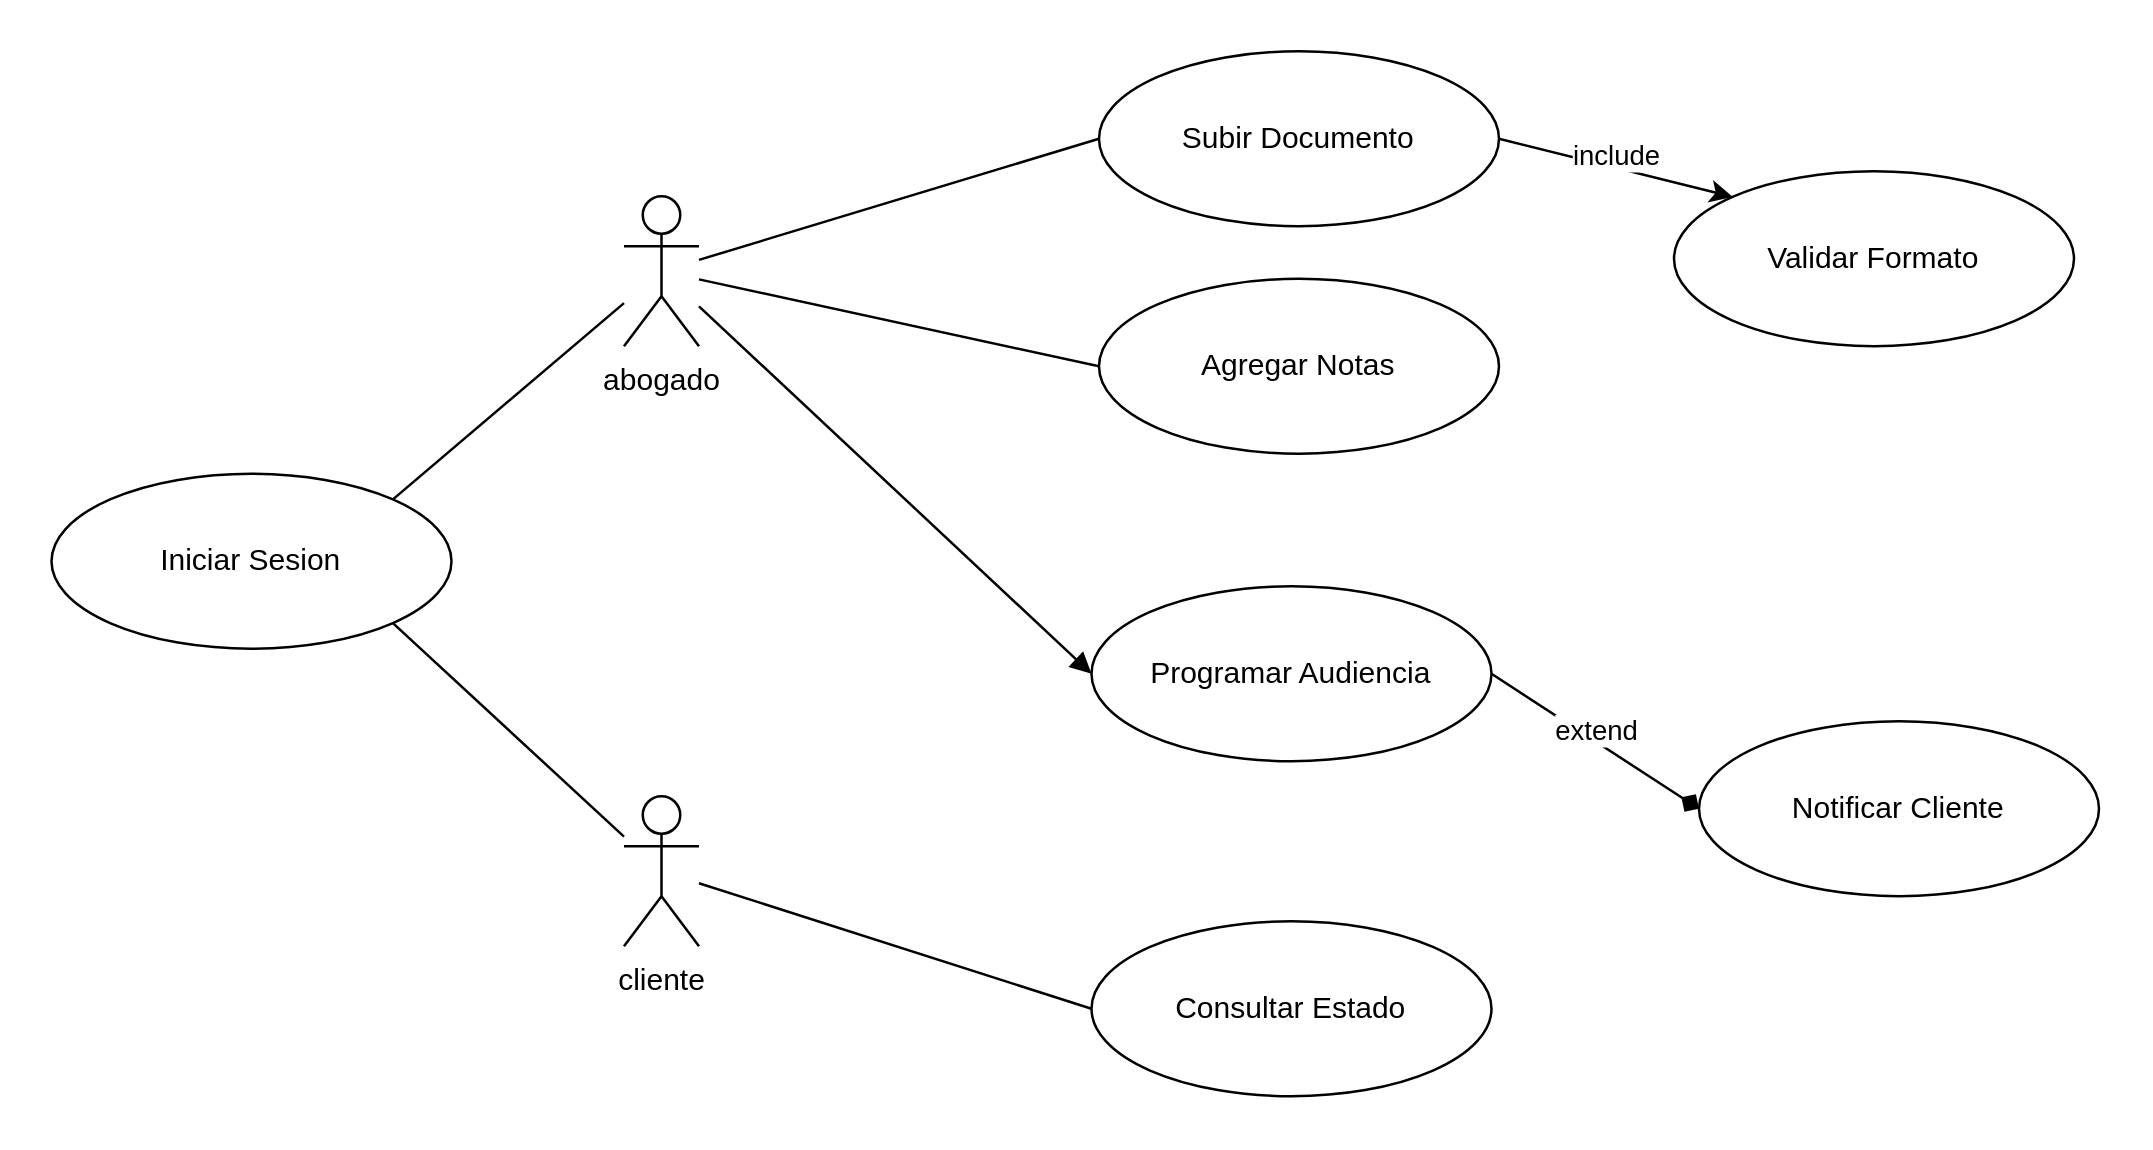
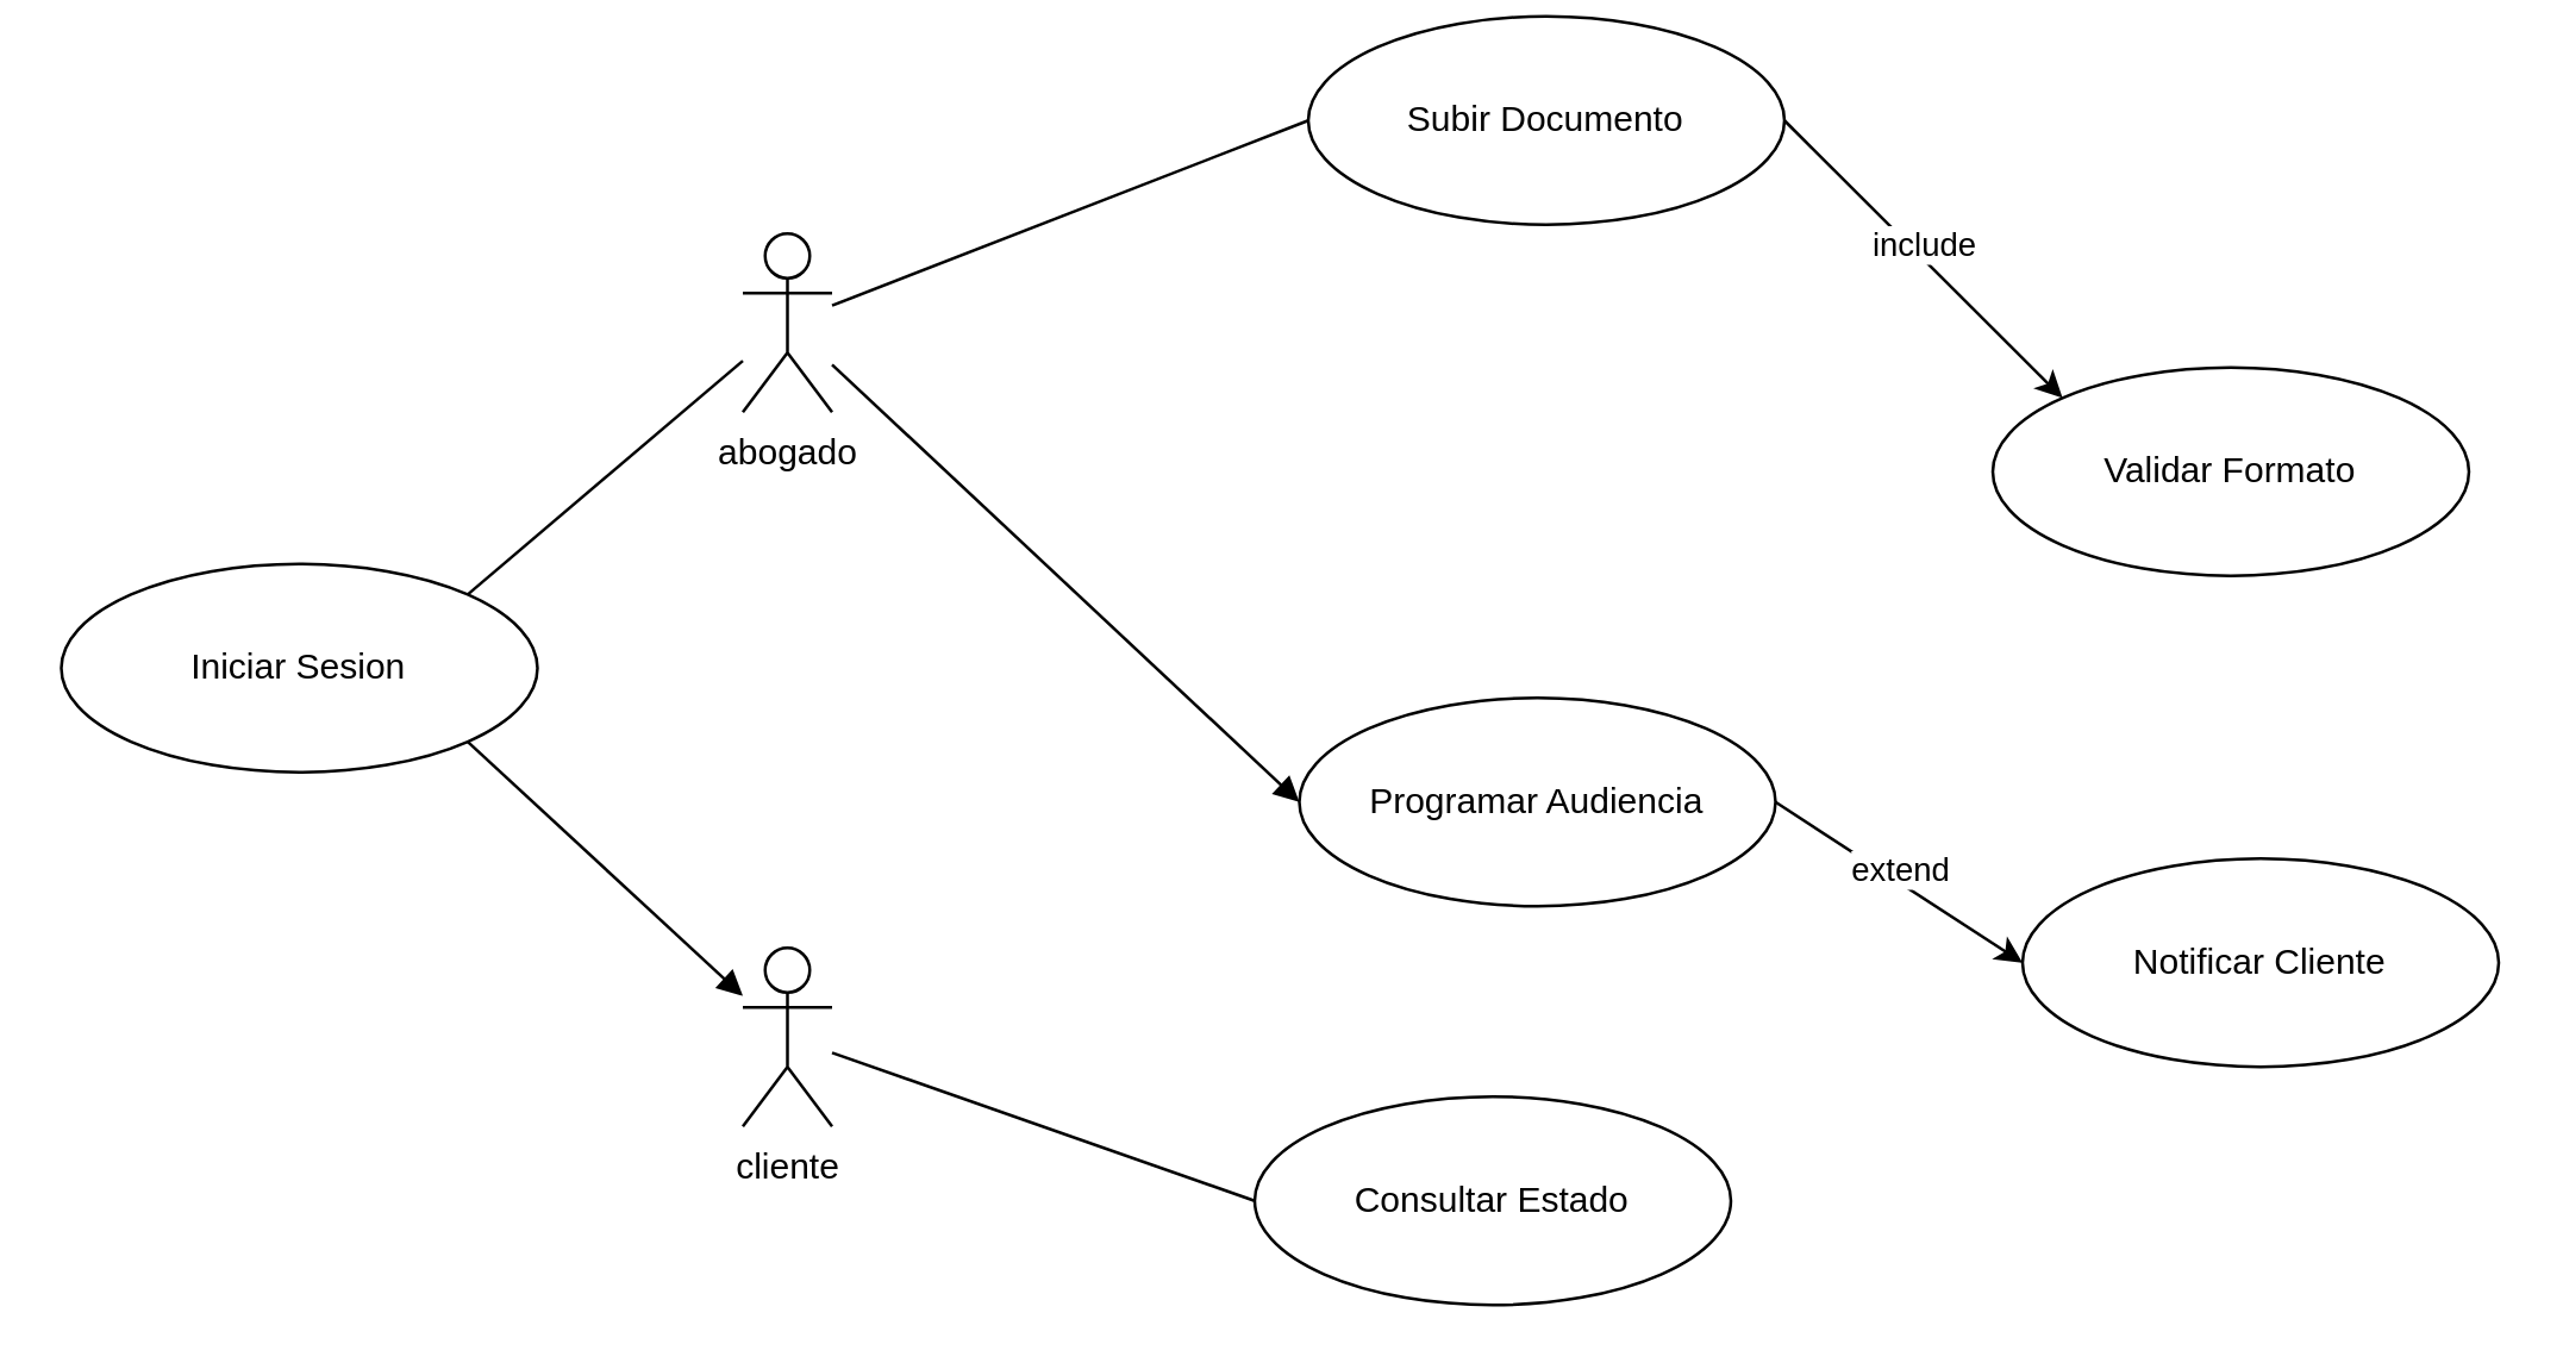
  <mxCell id="0" />
  <mxCell id="1" parent="0" />
  <mxCell id="2" value="abogado" style="shape=umlActor;verticalLabelPosition=bottom;verticalAlign=top;html=1;outlineConnect=0;" parent="1" vertex="1"><mxGeometry x="249" y="78" width="30" height="60" as="geometry" /></mxCell>
  <mxCell id="3" value="cliente" style="shape=umlActor;verticalLabelPosition=bottom;verticalAlign=top;html=1;outlineConnect=0;" parent="1" vertex="1"><mxGeometry x="249" y="318" width="30" height="60" as="geometry" /></mxCell>
- <mxCell id="4" value="Subir Documento" style="ellipse;whiteSpace=wrap;html=1;" parent="1" vertex="1"><mxGeometry x="439" y="20" width="160" height="70" as="geometry" /></mxCell>
- <mxCell id="5" value="A&lt;span style=&quot;background-color: transparent; color: light-dark(rgb(0, 0, 0), rgb(255, 255, 255));&quot;&gt;gregar Notas&lt;/span&gt;" style="ellipse;whiteSpace=wrap;html=1;" parent="1" vertex="1"><mxGeometry x="439" y="111" width="160" height="70" as="geometry" /></mxCell>
- <mxCell id="6" value="Consultar Estado" style="ellipse;whiteSpace=wrap;html=1;" parent="1" vertex="1"><mxGeometry x="436" y="368" width="160" height="70" as="geometry" /></mxCell>
+ <mxCell id="4" value="Subir Documento" style="ellipse;whiteSpace=wrap;html=1;" parent="1" vertex="1"><mxGeometry x="439" y="5" width="160" height="70" as="geometry" /></mxCell>
+ <mxCell id="6" value="Consultar Estado" style="ellipse;whiteSpace=wrap;html=1;" parent="1" vertex="1"><mxGeometry x="421" y="368" width="160" height="70" as="geometry" /></mxCell>
  <mxCell id="7" value="" style="endArrow=none;html=1;rounded=0;entryX=0;entryY=0.5;entryDx=0;entryDy=0;" parent="1" source="3" target="6" edge="1"><mxGeometry width="50" height="50" relative="1" as="geometry"><mxPoint x="279" y="238" as="sourcePoint" /><mxPoint x="329" y="188" as="targetPoint" /></mxGeometry></mxCell>
  <mxCell id="8" value="" style="endArrow=none;html=1;rounded=0;entryX=0;entryY=0.5;entryDx=0;entryDy=0;" parent="1" source="2" target="4" edge="1"><mxGeometry width="50" height="50" relative="1" as="geometry"><mxPoint x="279" y="108" as="sourcePoint" /><mxPoint x="379" y="128" as="targetPoint" /></mxGeometry></mxCell>
  <mxCell id="9" value="Programar Audiencia" style="ellipse;whiteSpace=wrap;html=1;" parent="1" vertex="1"><mxGeometry x="436" y="234" width="160" height="70" as="geometry" /></mxCell>
- <mxCell id="10" value="" style="endArrow=none;html=1;rounded=0;entryX=0;entryY=0.5;entryDx=0;entryDy=0;" parent="1" source="2" target="5" edge="1"><mxGeometry width="50" height="50" relative="1" as="geometry"><mxPoint x="279" y="108" as="sourcePoint" /><mxPoint x="409" y="178" as="targetPoint" /></mxGeometry></mxCell>
- <mxCell id="11" value="Validar Formato" style="ellipse;whiteSpace=wrap;html=1;" parent="1" vertex="1"><mxGeometry x="669" y="68" width="160" height="70" as="geometry" /></mxCell>
+ <mxCell id="11" value="Validar Formato" style="ellipse;whiteSpace=wrap;html=1;" parent="1" vertex="1"><mxGeometry x="669" y="123" width="160" height="70" as="geometry" /></mxCell>
  <mxCell id="12" value="" style="endArrow=classic;html=1;rounded=0;entryX=0;entryY=0;entryDx=0;entryDy=0;exitX=1;exitY=0.5;exitDx=0;exitDy=0;" parent="1" target="11" edge="1" source="4"><mxGeometry relative="1" as="geometry"><mxPoint x="599" y="152.5" as="sourcePoint" /><mxPoint x="699" y="152.5" as="targetPoint" /></mxGeometry></mxCell>
  <mxCell id="13" value="include" style="edgeLabel;resizable=0;html=1;;align=center;verticalAlign=middle;" parent="12" connectable="0" vertex="1"><mxGeometry relative="1" as="geometry"><mxPoint y="-5" as="offset" /></mxGeometry></mxCell>
  <mxCell id="14" value="" style="endArrow=block;html=1;rounded=0;entryX=0;entryY=0.5;entryDx=0;entryDy=0;" parent="1" source="2" target="9" edge="1"><mxGeometry width="50" height="50" relative="1" as="geometry"><mxPoint x="339" y="358" as="sourcePoint" /><mxPoint x="389" y="308" as="targetPoint" /></mxGeometry></mxCell>
  <mxCell id="15" value="Notificar Cliente" style="ellipse;whiteSpace=wrap;html=1;" parent="1" vertex="1"><mxGeometry x="679" y="288" width="160" height="70" as="geometry" /></mxCell>
- <mxCell id="16" value="" style="endArrow=diamond;html=1;rounded=0;exitX=1;exitY=0.5;exitDx=0;exitDy=0;entryX=0;entryY=0.5;entryDx=0;entryDy=0;" parent="1" source="9" target="15" edge="1"><mxGeometry relative="1" as="geometry"><mxPoint x="629" y="378" as="sourcePoint" /><mxPoint x="729" y="378" as="targetPoint" /></mxGeometry></mxCell>
+ <mxCell id="16" value="" style="endArrow=classic;html=1;rounded=0;exitX=1;exitY=0.5;exitDx=0;exitDy=0;entryX=0;entryY=0.5;entryDx=0;entryDy=0;" parent="1" source="9" target="15" edge="1"><mxGeometry relative="1" as="geometry"><mxPoint x="629" y="378" as="sourcePoint" /><mxPoint x="729" y="378" as="targetPoint" /></mxGeometry></mxCell>
  <mxCell id="17" value="extend" style="edgeLabel;resizable=0;html=1;;align=center;verticalAlign=middle;" parent="16" connectable="0" vertex="1"><mxGeometry relative="1" as="geometry"><mxPoint y="-5" as="offset" /></mxGeometry></mxCell>
  <mxCell id="18" value="Iniciar Sesion" style="ellipse;whiteSpace=wrap;html=1;" vertex="1" parent="1"><mxGeometry x="20" y="189" width="160" height="70" as="geometry" /></mxCell>
- <mxCell id="19" value="" style="endArrow=none;html=1;rounded=0;exitX=1;exitY=1;exitDx=0;exitDy=0;" edge="1" parent="1" source="18" target="3"><mxGeometry width="50" height="50" relative="1" as="geometry"><mxPoint x="130" y="405" as="sourcePoint" /><mxPoint x="180" y="355" as="targetPoint" /></mxGeometry></mxCell>
+ <mxCell id="19" value="" style="endArrow=block;html=1;rounded=0;exitX=1;exitY=1;exitDx=0;exitDy=0;" edge="1" parent="1" source="18" target="3"><mxGeometry width="50" height="50" relative="1" as="geometry"><mxPoint x="130" y="405" as="sourcePoint" /><mxPoint x="180" y="355" as="targetPoint" /></mxGeometry></mxCell>
  <mxCell id="20" value="" style="endArrow=none;html=1;rounded=0;exitX=1;exitY=0;exitDx=0;exitDy=0;" edge="1" parent="1" source="18" target="2"><mxGeometry width="50" height="50" relative="1" as="geometry"><mxPoint x="134" y="152" as="sourcePoint" /><mxPoint x="184" y="102" as="targetPoint" /></mxGeometry></mxCell>
